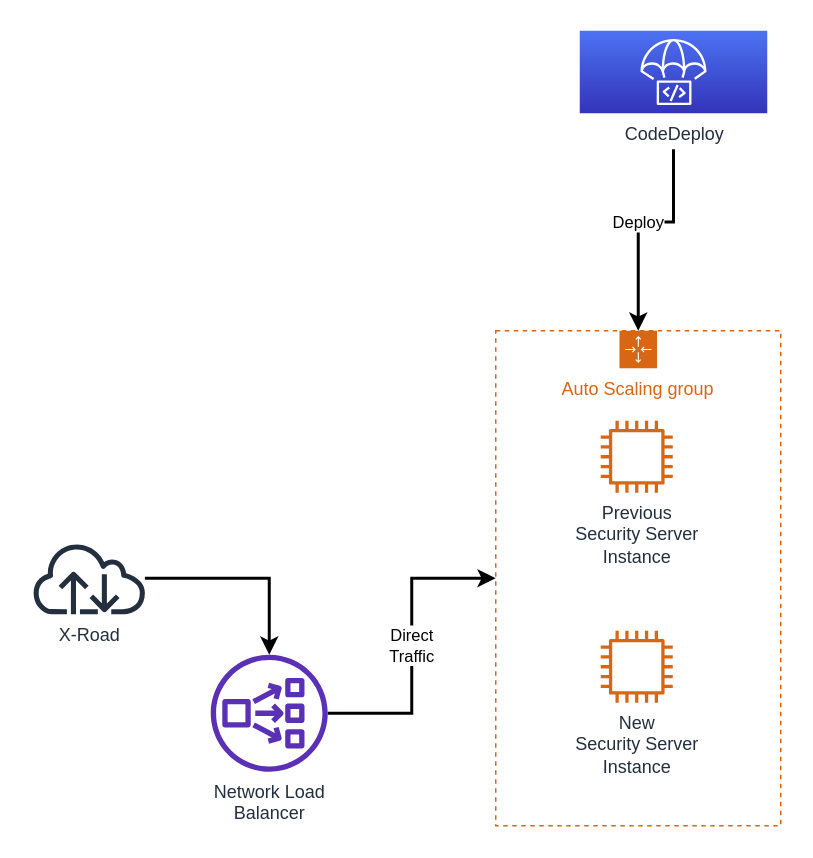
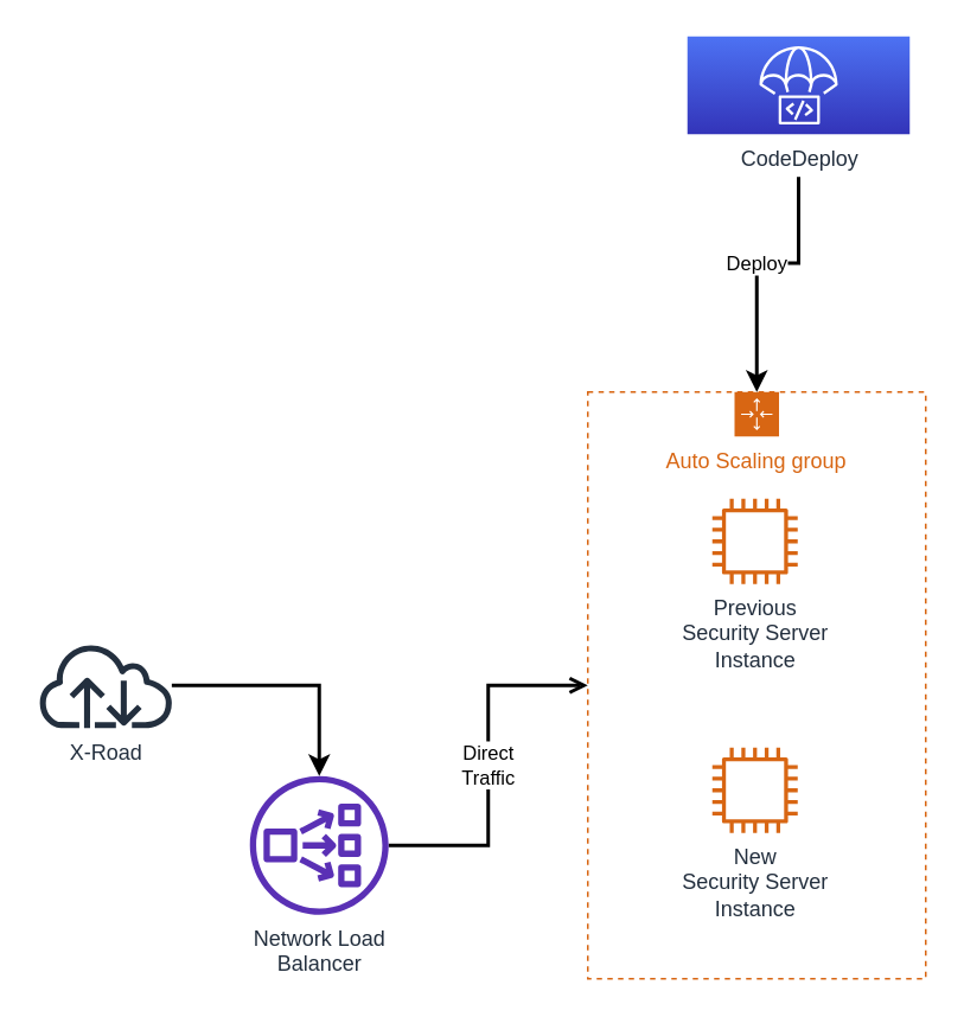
  <mxCell id="0" />
  <mxCell id="1" parent="0" />
  <mxCell id="2" value="Auto Scaling group" style="points=[[0,0],[0.25,0],[0.5,0],[0.75,0],[1,0],[1,0.25],[1,0.5],[1,0.75],[1,1],[0.75,1],[0.5,1],[0.25,1],[0,1],[0,0.75],[0,0.5],[0,0.25]];outlineConnect=0;gradientColor=none;html=1;whiteSpace=wrap;fontSize=12;fontStyle=0;shape=mxgraph.aws4.groupCenter;grIcon=mxgraph.aws4.group_auto_scaling_group;grStroke=1;strokeColor=#D86613;fillColor=none;verticalAlign=top;align=center;fontColor=#D86613;dashed=1;spacingTop=25;" vertex="1" parent="1"><mxGeometry x="330" y="220" width="190" height="330" as="geometry" /></mxCell>
  <mxCell id="3" value="New&lt;br&gt;Security Server&lt;br&gt;Instance" style="outlineConnect=0;fontColor=#232F3E;gradientColor=none;fillColor=#D86613;strokeColor=none;dashed=0;verticalLabelPosition=bottom;verticalAlign=top;align=center;html=1;fontSize=12;fontStyle=0;aspect=fixed;pointerEvents=1;shape=mxgraph.aws4.instance2;" vertex="1" parent="1"><mxGeometry x="400" y="420" width="48" height="48" as="geometry" /></mxCell>
  <mxCell id="4" value="Previous&lt;br&gt;Security Server&lt;br&gt;Instance" style="outlineConnect=0;fontColor=#232F3E;gradientColor=none;fillColor=#D86613;strokeColor=none;dashed=0;verticalLabelPosition=bottom;verticalAlign=top;align=center;html=1;fontSize=12;fontStyle=0;aspect=fixed;pointerEvents=1;shape=mxgraph.aws4.instance2;" vertex="1" parent="1"><mxGeometry x="400" y="280" width="48" height="48" as="geometry" /></mxCell>
  <mxCell id="5" value="Deploy" style="edgeStyle=orthogonalEdgeStyle;rounded=0;orthogonalLoop=1;jettySize=auto;html=1;entryX=0.5;entryY=0;entryDx=0;entryDy=0;strokeWidth=2;sourcePerimeterSpacing=24;" edge="1" parent="1" source="6" target="2"><mxGeometry relative="1" as="geometry" /></mxCell>
  <mxCell id="6" value="CodeDeploy" style="points=[[0,0,0],[0.25,0,0],[0.5,0,0],[0.75,0,0],[1,0,0],[0,1,0],[0.25,1,0],[0.5,1,0],[0.75,1,0],[1,1,0],[0,0.25,0],[0,0.5,0],[0,0.75,0],[1,0.25,0],[1,0.5,0],[1,0.75,0]];outlineConnect=0;fontColor=#232F3E;gradientColor=#4D72F3;gradientDirection=north;fillColor=#3334B9;strokeColor=#ffffff;dashed=0;verticalLabelPosition=bottom;verticalAlign=top;align=center;html=1;fontSize=12;fontStyle=0;aspect=fixed;shape=mxgraph.aws4.resourceIcon;resIcon=mxgraph.aws4.codedeploy;" vertex="1" parent="1"><mxGeometry x="386" y="20" width="125" height="55" as="geometry" /></mxCell>
- <mxCell id="7" value="Direct&lt;br&gt;Traffic" style="edgeStyle=orthogonalEdgeStyle;rounded=0;orthogonalLoop=1;jettySize=auto;html=1;strokeWidth=2;" edge="1" parent="1" source="8" target="2"><mxGeometry relative="1" as="geometry" /></mxCell>
+ <mxCell id="7" value="Direct&lt;br&gt;Traffic" style="edgeStyle=orthogonalEdgeStyle;rounded=0;orthogonalLoop=1;jettySize=auto;html=1;strokeWidth=2;endArrow=open;" edge="1" parent="1" source="8" target="2"><mxGeometry relative="1" as="geometry" /></mxCell>
  <mxCell id="8" value="Network Load&lt;br&gt;Balancer" style="outlineConnect=0;fontColor=#232F3E;gradientColor=none;fillColor=#5A30B5;strokeColor=none;dashed=0;verticalLabelPosition=bottom;verticalAlign=top;align=center;html=1;fontSize=12;fontStyle=0;aspect=fixed;pointerEvents=1;shape=mxgraph.aws4.network_load_balancer;" vertex="1" parent="1"><mxGeometry x="140" y="436" width="78" height="78" as="geometry" /></mxCell>
  <mxCell id="9" style="edgeStyle=orthogonalEdgeStyle;rounded=0;orthogonalLoop=1;jettySize=auto;html=1;strokeWidth=2;" edge="1" parent="1" source="10" target="8"><mxGeometry relative="1" as="geometry" /></mxCell>
  <mxCell id="10" value="X-Road" style="outlineConnect=0;fontColor=#232F3E;gradientColor=none;fillColor=#232F3E;strokeColor=none;dashed=0;verticalLabelPosition=bottom;verticalAlign=top;align=center;html=1;fontSize=12;fontStyle=0;aspect=fixed;pointerEvents=1;shape=mxgraph.aws4.internet;" vertex="1" parent="1"><mxGeometry x="20" y="361" width="78" height="48" as="geometry" /></mxCell>
